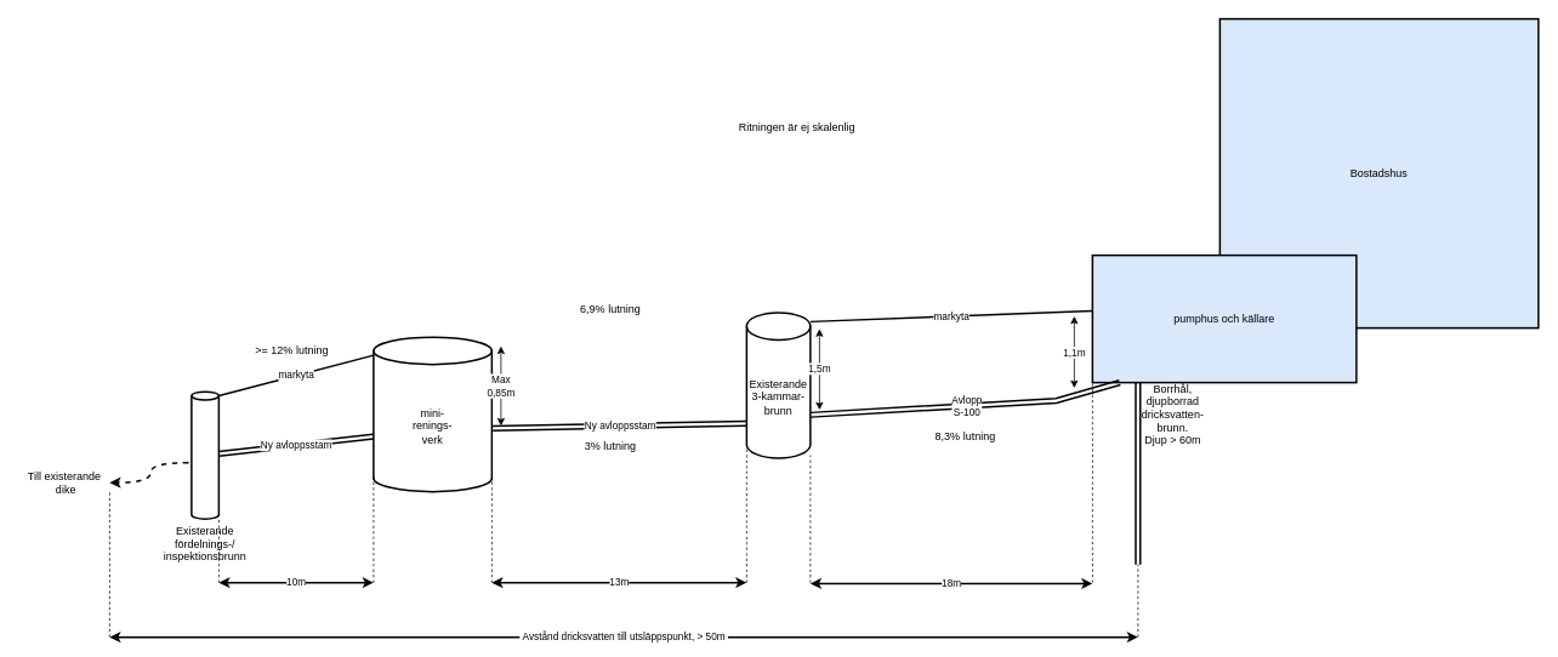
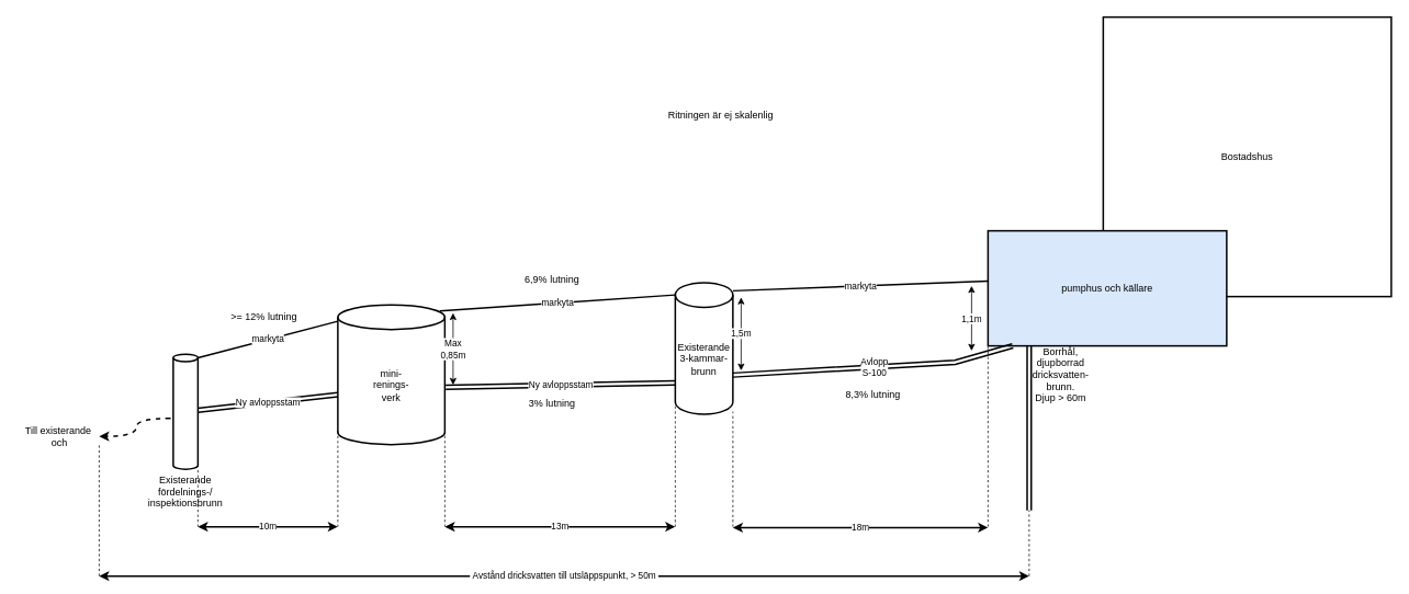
  <mxCell id="0" />
  <mxCell id="1" parent="0" />
- <mxCell id="2" value="Bostadshus" style="rounded=0;whiteSpace=wrap;html=1;strokeWidth=2;fillColor=#dae8fc;" parent="1" vertex="1"><mxGeometry x="1340" y="20" width="350" height="340" as="geometry" /></mxCell>
+ <mxCell id="2" value="Bostadshus" style="rounded=0;whiteSpace=wrap;html=1;strokeWidth=2;" parent="1" vertex="1"><mxGeometry x="1340" y="20" width="350" height="340" as="geometry" /></mxCell>
  <mxCell id="3" value="pumphus och källare" style="rounded=0;whiteSpace=wrap;html=1;strokeWidth=2;fillColor=#dae8fc;" parent="1" vertex="1"><mxGeometry x="1200" y="280" width="290" height="140" as="geometry" /></mxCell>
  <mxCell id="4" value="Existerande&lt;br&gt;3-kammar-&lt;br&gt;brunn" style="shape=cylinder3;whiteSpace=wrap;html=1;boundedLbl=1;backgroundOutline=1;size=15;strokeWidth=2;" parent="1" vertex="1"><mxGeometry x="820" y="343" width="70" height="160" as="geometry" /></mxCell>
  <mxCell id="5" value="markyta" style="endArrow=none;html=1;rounded=0;exitX=1;exitY=0;exitDx=0;exitDy=15;exitPerimeter=0;entryX=0;entryY=0.436;entryDx=0;entryDy=0;entryPerimeter=0;strokeWidth=2;" parent="1" target="3" edge="1"><mxGeometry width="50" height="50" relative="1" as="geometry"><mxPoint x="890" y="353" as="sourcePoint" /><mxPoint x="1200.87" y="335.06" as="targetPoint" /><Array as="points" /></mxGeometry></mxCell>
  <mxCell id="6" value="1,5m" style="endArrow=classic;startArrow=classic;html=1;rounded=0;" parent="1" edge="1"><mxGeometry width="50" height="50" relative="1" as="geometry"><mxPoint x="900" y="450" as="sourcePoint" /><mxPoint x="900" y="361" as="targetPoint" /></mxGeometry></mxCell>
  <mxCell id="7" value="mini-&lt;br&gt;renings-&lt;br&gt;verk" style="shape=cylinder3;whiteSpace=wrap;html=1;boundedLbl=1;backgroundOutline=1;size=15;strokeWidth=2;" parent="1" vertex="1"><mxGeometry x="410" y="370" width="130" height="170" as="geometry" /></mxCell>
  <mxCell id="8" value="1,1m" style="endArrow=classic;startArrow=classic;html=1;rounded=0;" parent="1" edge="1"><mxGeometry x="-0.013" width="50" height="50" relative="1" as="geometry"><mxPoint x="1180" y="426" as="sourcePoint" /><mxPoint x="1180" y="347" as="targetPoint" /><mxPoint as="offset" /></mxGeometry></mxCell>
+ <mxCell id="9" value="markyta" style="endArrow=none;html=1;rounded=0;exitX=0.954;exitY=0.044;exitDx=0;exitDy=0;exitPerimeter=0;entryX=0;entryY=0;entryDx=0;entryDy=15;entryPerimeter=0;strokeWidth=2;" parent="1" source="7" target="4" edge="1"><mxGeometry width="50" height="50" relative="1" as="geometry"><mxPoint x="539" y="374.94" as="sourcePoint" /><mxPoint x="849.87" y="360" as="targetPoint" /><Array as="points" /></mxGeometry></mxCell>
  <mxCell id="10" style="edgeStyle=orthogonalEdgeStyle;rounded=0;orthogonalLoop=1;jettySize=auto;html=1;curved=1;exitX=-0.102;exitY=0.558;exitDx=0;exitDy=0;exitPerimeter=0;strokeWidth=2;dashed=1;" parent="1" source="11" target="12" edge="1"><mxGeometry relative="1" as="geometry"><mxPoint x="110" y="500" as="targetPoint" /></mxGeometry></mxCell>
  <mxCell id="11" value="&lt;br&gt;&lt;br&gt;&lt;br&gt;&lt;br&gt;&lt;br&gt;&lt;br&gt;&lt;br&gt;&lt;br&gt;&lt;br&gt;&lt;br&gt;&lt;br&gt;&lt;br&gt;&lt;br&gt;Existerande&lt;br&gt;fördelnings-/&lt;br&gt;inspektionsbrunn" style="shape=cylinder3;whiteSpace=wrap;html=1;boundedLbl=1;backgroundOutline=1;size=4.529;strokeWidth=2;" parent="1" vertex="1"><mxGeometry x="210" y="430" width="30" height="140" as="geometry" /></mxCell>
- <mxCell id="12" value="Till existerande&lt;br&gt;&amp;nbsp;dike" style="text;html=1;align=center;verticalAlign=middle;resizable=0;points=[];autosize=1;strokeColor=none;fillColor=none;" parent="1" vertex="1"><mxGeometry x="20" y="510" width="100" height="40" as="geometry" /></mxCell>
+ <mxCell id="12" value="Till existerande&lt;br&gt;&amp;nbsp;och" style="text;html=1;align=center;verticalAlign=middle;resizable=0;points=[];autosize=1;strokeColor=none;fillColor=none;" parent="1" vertex="1"><mxGeometry x="20" y="510" width="100" height="40" as="geometry" /></mxCell>
  <mxCell id="13" value="markyta" style="endArrow=none;html=1;rounded=0;exitX=1;exitY=0;exitDx=0;exitDy=4.529;exitPerimeter=0;entryX=0;entryY=0;entryDx=0;entryDy=15;entryPerimeter=0;strokeWidth=2;" parent="1" source="11" edge="1"><mxGeometry width="50" height="50" relative="1" as="geometry"><mxPoint x="114.02" y="412.48" as="sourcePoint" /><mxPoint x="410" y="390" as="targetPoint" /><Array as="points" /></mxGeometry></mxCell>
  <mxCell id="14" value="Avlopp&lt;br&gt;S-100" style="shape=link;html=1;rounded=0;strokeColor=default;startArrow=classic;startFill=1;curved=1;exitX=1;exitY=0;exitDx=0;exitDy=112.5;exitPerimeter=0;strokeWidth=2;" parent="1" source="4" edge="1"><mxGeometry width="100" relative="1" as="geometry"><mxPoint x="1120" y="440" as="sourcePoint" /><mxPoint x="1230" y="420" as="targetPoint" /><Array as="points"><mxPoint x="1160" y="440" /></Array></mxGeometry></mxCell>
  <mxCell id="15" value="8,3% lutning" style="text;html=1;align=center;verticalAlign=middle;resizable=0;points=[];autosize=1;strokeColor=none;fillColor=none;" parent="1" vertex="1"><mxGeometry x="1015" y="465" width="90" height="30" as="geometry" /></mxCell>
  <mxCell id="16" value="6,9% lutning" style="text;html=1;align=center;verticalAlign=middle;resizable=0;points=[];autosize=1;strokeColor=none;fillColor=none;" parent="1" vertex="1"><mxGeometry x="625" y="325" width="90" height="30" as="geometry" /></mxCell>
  <mxCell id="17" value="Ny avloppsstam" style="shape=link;html=1;rounded=0;strokeColor=default;startArrow=classic;startFill=1;curved=1;exitX=1.008;exitY=0.591;exitDx=0;exitDy=0;exitPerimeter=0;strokeWidth=2;" parent="1" source="7" edge="1"><mxGeometry width="100" relative="1" as="geometry"><mxPoint x="730" y="465" as="sourcePoint" /><mxPoint x="820" y="465" as="targetPoint" /></mxGeometry></mxCell>
  <mxCell id="18" value="3% lutning" style="text;html=1;align=center;verticalAlign=middle;resizable=0;points=[];autosize=1;strokeColor=none;fillColor=none;" parent="1" vertex="1"><mxGeometry x="630" y="475" width="80" height="30" as="geometry" /></mxCell>
  <mxCell id="19" value="Max&lt;br&gt;0,85m" style="endArrow=classic;startArrow=classic;html=1;rounded=0;" parent="1" edge="1"><mxGeometry width="50" height="50" relative="1" as="geometry"><mxPoint x="550" y="467.5" as="sourcePoint" /><mxPoint x="550" y="380" as="targetPoint" /></mxGeometry></mxCell>
  <mxCell id="20" value="Ritningen är ej skalenlig" style="text;html=1;align=center;verticalAlign=middle;resizable=0;points=[];autosize=1;strokeColor=none;fillColor=none;" parent="1" vertex="1"><mxGeometry x="800" y="125" width="150" height="30" as="geometry" /></mxCell>
  <mxCell id="21" value="&amp;gt;= 12% lutning" style="text;html=1;align=center;verticalAlign=middle;resizable=0;points=[];autosize=1;strokeColor=none;fillColor=none;" parent="1" vertex="1"><mxGeometry x="270" y="370" width="100" height="30" as="geometry" /></mxCell>
  <mxCell id="22" value="Ny avloppsstam" style="shape=link;html=1;rounded=0;strokeColor=default;startArrow=classic;startFill=1;curved=1;strokeWidth=2;" parent="1" source="11" edge="1"><mxGeometry width="100" relative="1" as="geometry"><mxPoint x="310" y="479.41" as="sourcePoint" /><mxPoint x="410" y="479.41" as="targetPoint" /></mxGeometry></mxCell>
  <mxCell id="23" value="" style="endArrow=none;dashed=1;html=1;rounded=0;strokeColor=default;curved=1;entryX=1;entryY=0.981;entryDx=0;entryDy=0;entryPerimeter=0;" parent="1" target="4" edge="1"><mxGeometry width="50" height="50" relative="1" as="geometry"><mxPoint x="890" y="640" as="sourcePoint" /><mxPoint x="890" y="551" as="targetPoint" /></mxGeometry></mxCell>
  <mxCell id="24" value="" style="endArrow=none;dashed=1;html=1;rounded=0;strokeColor=default;curved=1;" parent="1" edge="1"><mxGeometry width="50" height="50" relative="1" as="geometry"><mxPoint x="1200" y="640" as="sourcePoint" /><mxPoint x="1200" y="420" as="targetPoint" /></mxGeometry></mxCell>
  <mxCell id="25" value="18m" style="endArrow=classic;startArrow=classic;html=1;rounded=0;strokeColor=default;curved=1;strokeWidth=2;" parent="1" edge="1"><mxGeometry width="50" height="50" relative="1" as="geometry"><mxPoint x="890" y="641" as="sourcePoint" /><mxPoint x="1200" y="641" as="targetPoint" /></mxGeometry></mxCell>
  <mxCell id="26" value="" style="endArrow=none;dashed=1;html=1;rounded=0;strokeColor=default;curved=1;entryX=0;entryY=1;entryDx=0;entryDy=-15;entryPerimeter=0;" parent="1" target="4" edge="1"><mxGeometry width="50" height="50" relative="1" as="geometry"><mxPoint x="820" y="640" as="sourcePoint" /><mxPoint x="830" y="549" as="targetPoint" /></mxGeometry></mxCell>
  <mxCell id="27" value="" style="endArrow=none;dashed=1;html=1;rounded=0;strokeColor=default;curved=1;entryX=1;entryY=1;entryDx=0;entryDy=-15;entryPerimeter=0;" parent="1" target="7" edge="1"><mxGeometry width="50" height="50" relative="1" as="geometry"><mxPoint x="540" y="640" as="sourcePoint" /><mxPoint x="540" y="550" as="targetPoint" /></mxGeometry></mxCell>
  <mxCell id="28" value="13m" style="endArrow=classic;startArrow=classic;html=1;rounded=0;strokeColor=default;curved=1;strokeWidth=2;" parent="1" edge="1"><mxGeometry width="50" height="50" relative="1" as="geometry"><mxPoint x="540" y="640" as="sourcePoint" /><mxPoint x="820" y="640" as="targetPoint" /></mxGeometry></mxCell>
  <mxCell id="29" value="" style="endArrow=none;dashed=1;html=1;rounded=0;strokeColor=default;curved=1;entryX=0;entryY=1;entryDx=0;entryDy=-15;entryPerimeter=0;" parent="1" edge="1"><mxGeometry width="50" height="50" relative="1" as="geometry"><mxPoint x="410" y="640" as="sourcePoint" /><mxPoint x="410" y="520" as="targetPoint" /></mxGeometry></mxCell>
  <mxCell id="30" value="" style="endArrow=none;dashed=1;html=1;rounded=0;strokeColor=default;curved=1;entryX=1;entryY=1;entryDx=0;entryDy=-15;entryPerimeter=0;" parent="1" edge="1"><mxGeometry width="50" height="50" relative="1" as="geometry"><mxPoint x="240" y="640" as="sourcePoint" /><mxPoint x="240" y="570" as="targetPoint" /></mxGeometry></mxCell>
  <mxCell id="31" value="10m" style="endArrow=classic;startArrow=classic;html=1;rounded=0;strokeColor=default;curved=1;strokeWidth=2;" parent="1" edge="1"><mxGeometry width="50" height="50" relative="1" as="geometry"><mxPoint x="240" y="640" as="sourcePoint" /><mxPoint x="410" y="640" as="targetPoint" /></mxGeometry></mxCell>
  <mxCell id="32" value="" style="shape=link;html=1;rounded=0;strokeWidth=2;" edge="1" parent="1"><mxGeometry width="100" relative="1" as="geometry"><mxPoint x="1250" y="420" as="sourcePoint" /><mxPoint x="1250" y="620" as="targetPoint" /></mxGeometry></mxCell>
  <mxCell id="33" value="Borrhål,&lt;br&gt;djupborrad&lt;br&gt;dricksvatten-&lt;br&gt;brunn.&lt;br&gt;Djup &amp;gt; 60m" style="text;html=1;align=center;verticalAlign=middle;resizable=0;points=[];autosize=1;strokeColor=none;fillColor=none;" vertex="1" parent="1"><mxGeometry x="1243" y="410" width="90" height="90" as="geometry" /></mxCell>
  <mxCell id="34" value="" style="endArrow=none;dashed=1;html=1;rounded=0;" edge="1" parent="1"><mxGeometry width="50" height="50" relative="1" as="geometry"><mxPoint x="1250" y="700" as="sourcePoint" /><mxPoint x="1250" y="620" as="targetPoint" /></mxGeometry></mxCell>
  <mxCell id="35" value="" style="endArrow=none;dashed=1;html=1;rounded=0;" edge="1" parent="1"><mxGeometry width="50" height="50" relative="1" as="geometry"><mxPoint x="120" y="700" as="sourcePoint" /><mxPoint x="120" y="540" as="targetPoint" /></mxGeometry></mxCell>
  <mxCell id="36" value="&amp;nbsp;Avstånd dricksvatten till utsläppspunkt, &amp;gt; 50m&amp;nbsp;" style="endArrow=classic;startArrow=classic;html=1;rounded=0;strokeWidth=2;" edge="1" parent="1"><mxGeometry width="50" height="50" relative="1" as="geometry"><mxPoint x="120" y="700" as="sourcePoint" /><mxPoint x="1250" y="700" as="targetPoint" /></mxGeometry></mxCell>
